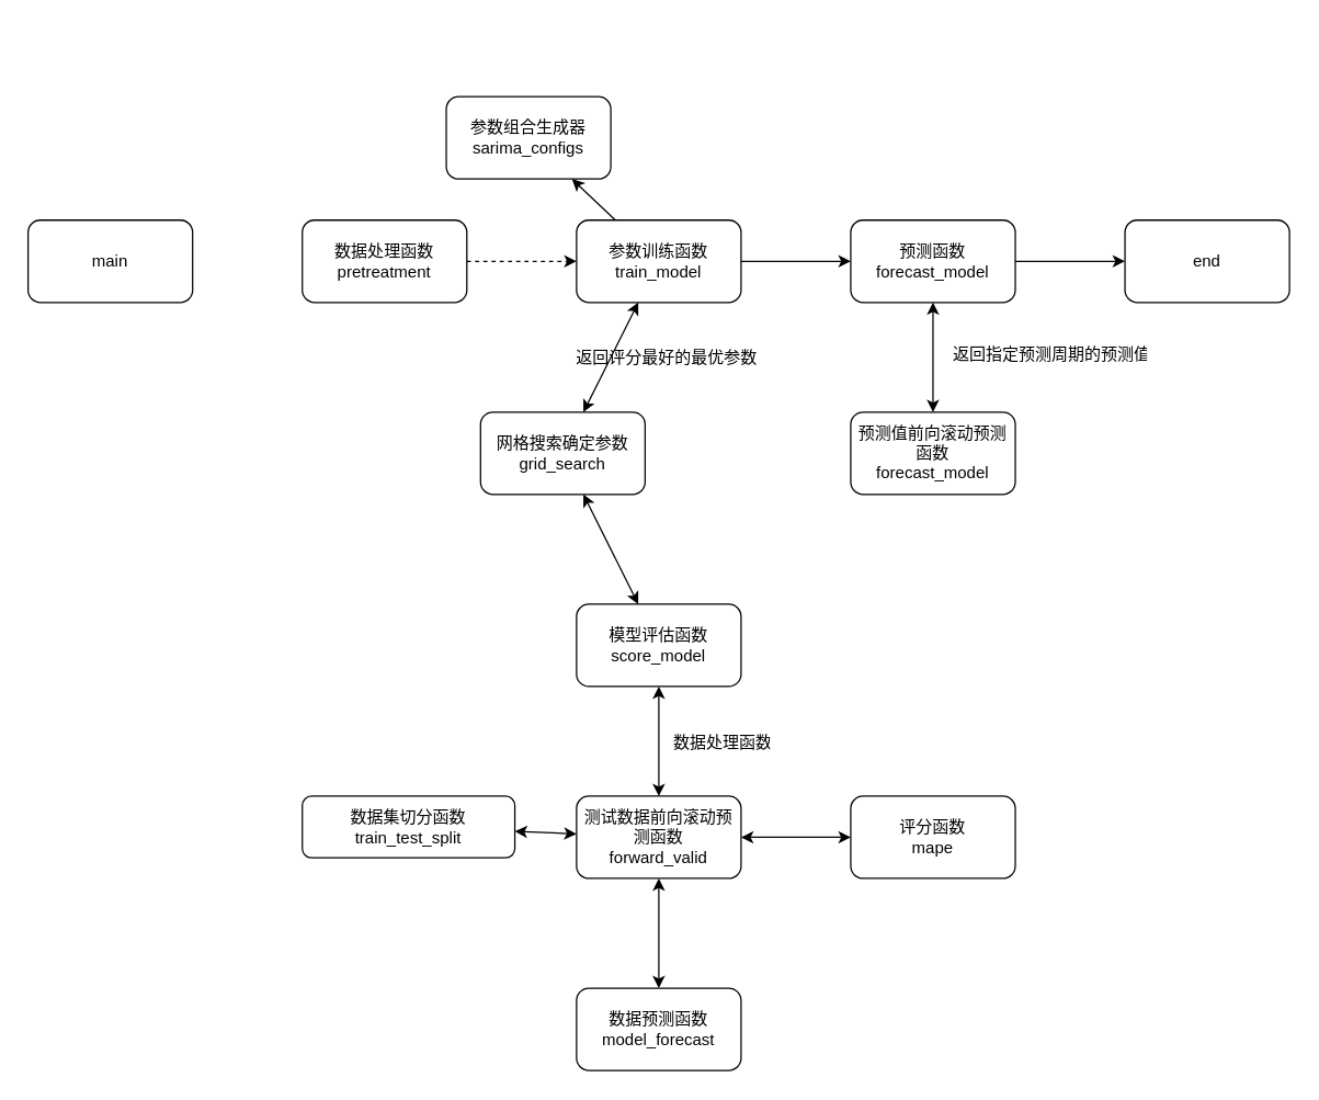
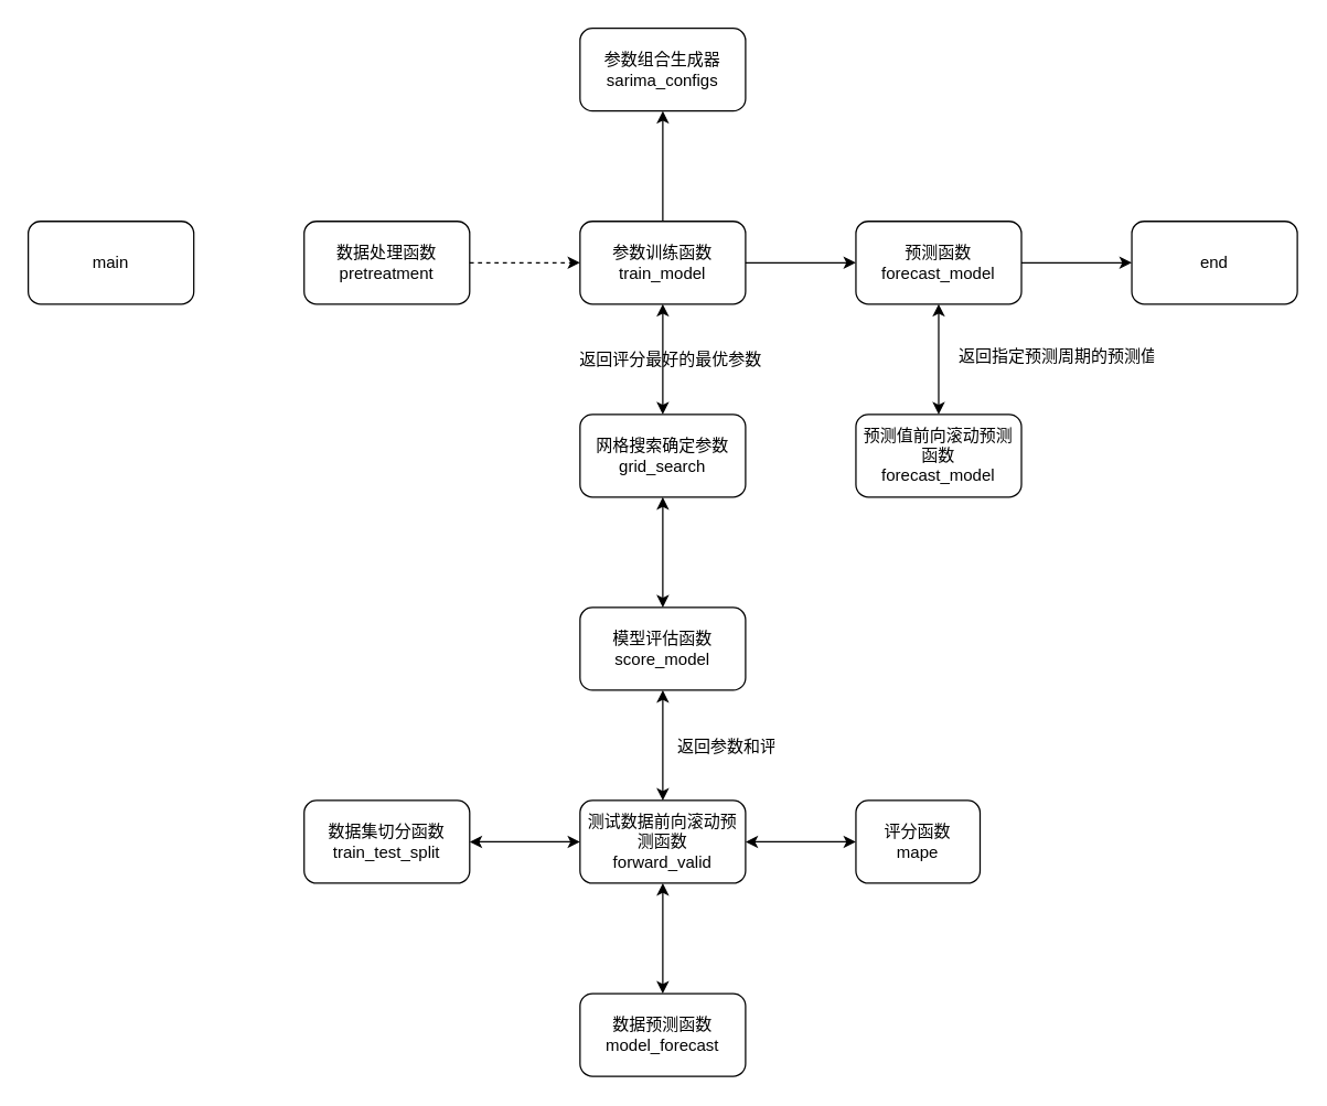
  <mxCell id="0" />
  <mxCell id="1" parent="0" />
  <mxCell id="2" value="" style="group" parent="1" vertex="1" connectable="0"><mxGeometry x="20" y="20" width="920" height="760" as="geometry" /></mxCell>
  <mxCell id="3" value="main" style="rounded=1;whiteSpace=wrap;html=1;" parent="2" vertex="1"><mxGeometry y="140" width="120" height="60" as="geometry" /></mxCell>
  <mxCell id="4" value="数据处理函数&lt;br&gt;pretreatment" style="rounded=1;whiteSpace=wrap;html=1;" parent="2" vertex="1"><mxGeometry x="200" y="140" width="120" height="60" as="geometry" /></mxCell>
  <mxCell id="5" value="参数训练函数&lt;br&gt;train_model" style="rounded=1;whiteSpace=wrap;html=1;" parent="2" vertex="1"><mxGeometry x="400" y="140" width="120" height="60" as="geometry" /></mxCell>
  <mxCell id="6" value="" style="edgeStyle=none;html=1;dashed=1;" parent="2" source="4" target="5" edge="1"><mxGeometry relative="1" as="geometry" /></mxCell>
- <mxCell id="7" value="参数组合生成器&lt;br&gt;sarima_configs" style="rounded=1;whiteSpace=wrap;html=1;" parent="2" vertex="1"><mxGeometry x="305" y="50" width="120" height="60" as="geometry" /></mxCell>
+ <mxCell id="7" value="参数组合生成器&lt;br&gt;sarima_configs" style="rounded=1;whiteSpace=wrap;html=1;" parent="2" vertex="1"><mxGeometry x="400" width="120" height="60" as="geometry" /></mxCell>
  <mxCell id="8" value="" style="edgeStyle=none;html=1;" parent="2" source="5" target="7" edge="1"><mxGeometry relative="1" as="geometry" /></mxCell>
- <mxCell id="9" value="网格搜索确定参数&lt;br&gt;grid_search" style="rounded=1;whiteSpace=wrap;html=1;" parent="2" vertex="1"><mxGeometry x="330" y="280" width="120" height="60" as="geometry" /></mxCell>
+ <mxCell id="9" value="网格搜索确定参数&lt;br&gt;grid_search" style="rounded=1;whiteSpace=wrap;html=1;" parent="2" vertex="1"><mxGeometry x="400" y="280" width="120" height="60" as="geometry" /></mxCell>
  <mxCell id="10" value="模型评估函数&lt;br&gt;score_model" style="rounded=1;whiteSpace=wrap;html=1;" parent="2" vertex="1"><mxGeometry x="400" y="420" width="120" height="60" as="geometry" /></mxCell>
  <mxCell id="11" value="测试数据前向滚动预测函数&lt;br&gt;forward_valid" style="rounded=1;whiteSpace=wrap;html=1;" parent="2" vertex="1"><mxGeometry x="400" y="560" width="120" height="60" as="geometry" /></mxCell>
- <mxCell id="12" value="数据集切分函数&lt;br&gt;train_test_split" style="rounded=1;whiteSpace=wrap;html=1;" parent="2" vertex="1"><mxGeometry x="200" y="560" width="155" height="45" as="geometry" /></mxCell>
+ <mxCell id="12" value="数据集切分函数&lt;br&gt;train_test_split" style="rounded=1;whiteSpace=wrap;html=1;" parent="2" vertex="1"><mxGeometry x="200" y="560" width="120" height="60" as="geometry" /></mxCell>
  <mxCell id="13" value="数据预测函数&lt;br&gt;model_forecast" style="rounded=1;whiteSpace=wrap;html=1;" parent="2" vertex="1"><mxGeometry x="400" y="700" width="120" height="60" as="geometry" /></mxCell>
- <mxCell id="14" value="评分函数&lt;br&gt;mape" style="rounded=1;whiteSpace=wrap;html=1;" parent="2" vertex="1"><mxGeometry x="600" y="560" width="120" height="60" as="geometry" /></mxCell>
+ <mxCell id="14" value="评分函数&lt;br&gt;mape" style="rounded=1;whiteSpace=wrap;html=1;" parent="2" vertex="1"><mxGeometry x="600" y="560" width="90" height="60" as="geometry" /></mxCell>
  <mxCell id="15" value="" style="endArrow=classic;startArrow=classic;html=1;" parent="2" source="11" target="10" edge="1"><mxGeometry width="50" height="50" relative="1" as="geometry"><mxPoint x="393" y="528" as="sourcePoint" /><mxPoint x="443" y="478" as="targetPoint" /></mxGeometry></mxCell>
- <mxCell id="16" value="数据处理函数" style="text;strokeColor=none;fillColor=none;align=left;verticalAlign=middle;spacingLeft=4;spacingRight=4;overflow=hidden;points=[[0,0.5],[1,0.5]];portConstraint=eastwest;rotatable=0;" parent="2" vertex="1"><mxGeometry x="465" y="505" width="80" height="30" as="geometry" /></mxCell>
+ <mxCell id="16" value="返回参数和评分值" style="text;strokeColor=none;fillColor=none;align=left;verticalAlign=middle;spacingLeft=4;spacingRight=4;overflow=hidden;points=[[0,0.5],[1,0.5]];portConstraint=eastwest;rotatable=0;" parent="2" vertex="1"><mxGeometry x="465" y="505" width="80" height="30" as="geometry" /></mxCell>
  <mxCell id="17" value="返回评分最好的最优参数" style="text;strokeColor=none;fillColor=none;align=left;verticalAlign=middle;spacingLeft=4;spacingRight=4;overflow=hidden;points=[[0,0.5],[1,0.5]];portConstraint=eastwest;rotatable=0;" parent="2" vertex="1"><mxGeometry x="394" y="225" width="151" height="30" as="geometry" /></mxCell>
  <mxCell id="18" value="预测函数&lt;br&gt;forecast_model" style="rounded=1;whiteSpace=wrap;html=1;" parent="2" vertex="1"><mxGeometry x="600" y="140" width="120" height="60" as="geometry" /></mxCell>
  <mxCell id="19" value="预测值前向滚动预测函数&lt;br&gt;forecast_model" style="rounded=1;whiteSpace=wrap;html=1;" parent="2" vertex="1"><mxGeometry x="600" y="280" width="120" height="60" as="geometry" /></mxCell>
  <mxCell id="20" value="返回指定预测周期的预测值" style="text;strokeColor=none;fillColor=none;align=left;verticalAlign=middle;spacingLeft=4;spacingRight=4;overflow=hidden;points=[[0,0.5],[1,0.5]];portConstraint=eastwest;rotatable=0;" parent="2" vertex="1"><mxGeometry x="669" y="222" width="151" height="30" as="geometry" /></mxCell>
  <mxCell id="21" value="end" style="rounded=1;whiteSpace=wrap;html=1;" parent="2" vertex="1"><mxGeometry x="800" y="140" width="120" height="60" as="geometry" /></mxCell>
  <mxCell id="22" value="" style="endArrow=classic;startArrow=classic;html=1;" parent="2" source="12" target="11" edge="1"><mxGeometry width="50" height="50" relative="1" as="geometry"><mxPoint x="608" y="454" as="sourcePoint" /><mxPoint x="658" y="404" as="targetPoint" /></mxGeometry></mxCell>
  <mxCell id="23" value="" style="endArrow=classic;startArrow=classic;html=1;" parent="2" source="19" target="18" edge="1"><mxGeometry width="50" height="50" relative="1" as="geometry"><mxPoint x="553" y="423" as="sourcePoint" /><mxPoint x="603" y="373" as="targetPoint" /></mxGeometry></mxCell>
  <mxCell id="24" value="" style="endArrow=classic;startArrow=classic;html=1;" parent="2" source="9" target="5" edge="1"><mxGeometry width="50" height="50" relative="1" as="geometry"><mxPoint x="573" y="280" as="sourcePoint" /><mxPoint x="623" y="230" as="targetPoint" /></mxGeometry></mxCell>
  <mxCell id="25" value="" style="endArrow=classic;startArrow=classic;html=1;" parent="2" source="10" target="9" edge="1"><mxGeometry width="50" height="50" relative="1" as="geometry"><mxPoint x="573" y="443" as="sourcePoint" /><mxPoint x="623" y="393" as="targetPoint" /></mxGeometry></mxCell>
  <mxCell id="26" value="" style="edgeStyle=none;html=1;" parent="2" source="5" target="18" edge="1"><mxGeometry relative="1" as="geometry" /></mxCell>
  <mxCell id="27" value="" style="endArrow=classic;startArrow=classic;html=1;" parent="2" source="11" target="14" edge="1"><mxGeometry width="50" height="50" relative="1" as="geometry"><mxPoint x="597" y="557" as="sourcePoint" /><mxPoint x="647" y="507" as="targetPoint" /></mxGeometry></mxCell>
  <mxCell id="28" value="" style="edgeStyle=none;html=1;" parent="2" source="18" target="21" edge="1"><mxGeometry relative="1" as="geometry" /></mxCell>
  <mxCell id="29" value="" style="endArrow=classic;startArrow=classic;html=1;" parent="2" source="13" target="11" edge="1"><mxGeometry width="50" height="50" relative="1" as="geometry"><mxPoint x="628" y="474" as="sourcePoint" /><mxPoint x="678" y="424" as="targetPoint" /></mxGeometry></mxCell>
